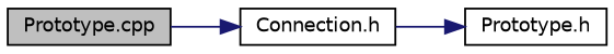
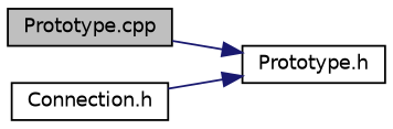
  digraph {
    rankdir=LR
    node [color=black fillcolor=white fontname=Helvetica fontsize=10 shape=record style=filled]
    edge [color=midnightblue fontname=Helvetica fontsize=10 labelfontname=Helvetica labelfontsize=10 style=solid]
    n1 [fillcolor=grey75 fontcolor=black height=0.2 label="Prototype.cpp" width=0.4]
    n2 [height=0.2 label="Connection.h" width=0.4]
    n3 [height=0.2 label="Prototype.h" width=0.4]
-   n1 -> n2
+   n1 -> n3
    n2 -> n3
  }
